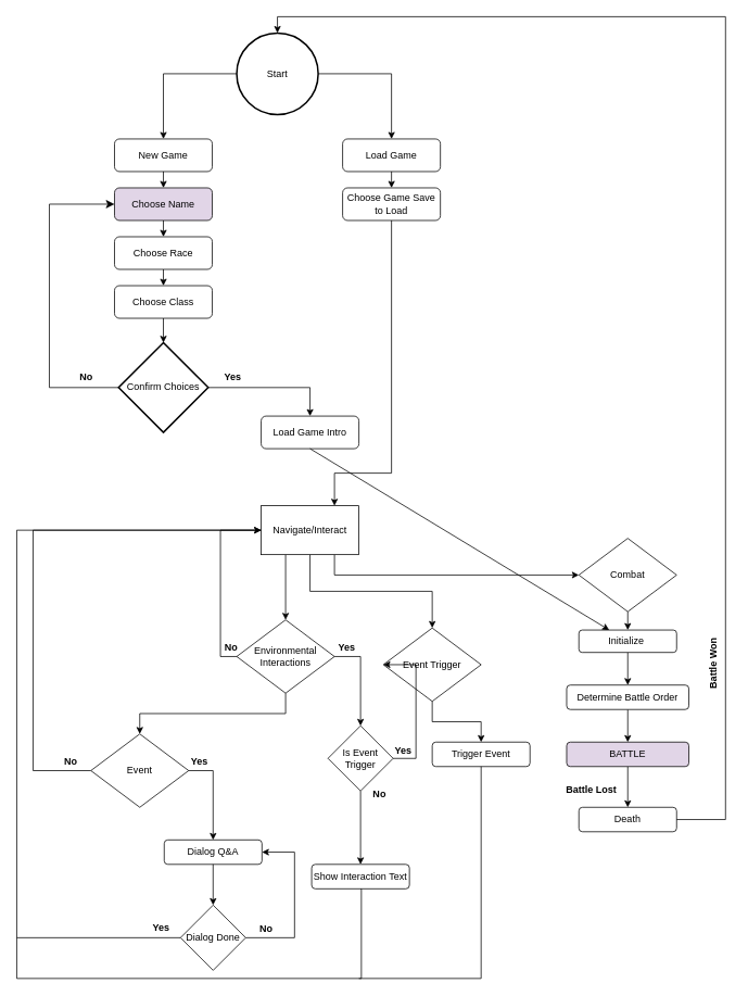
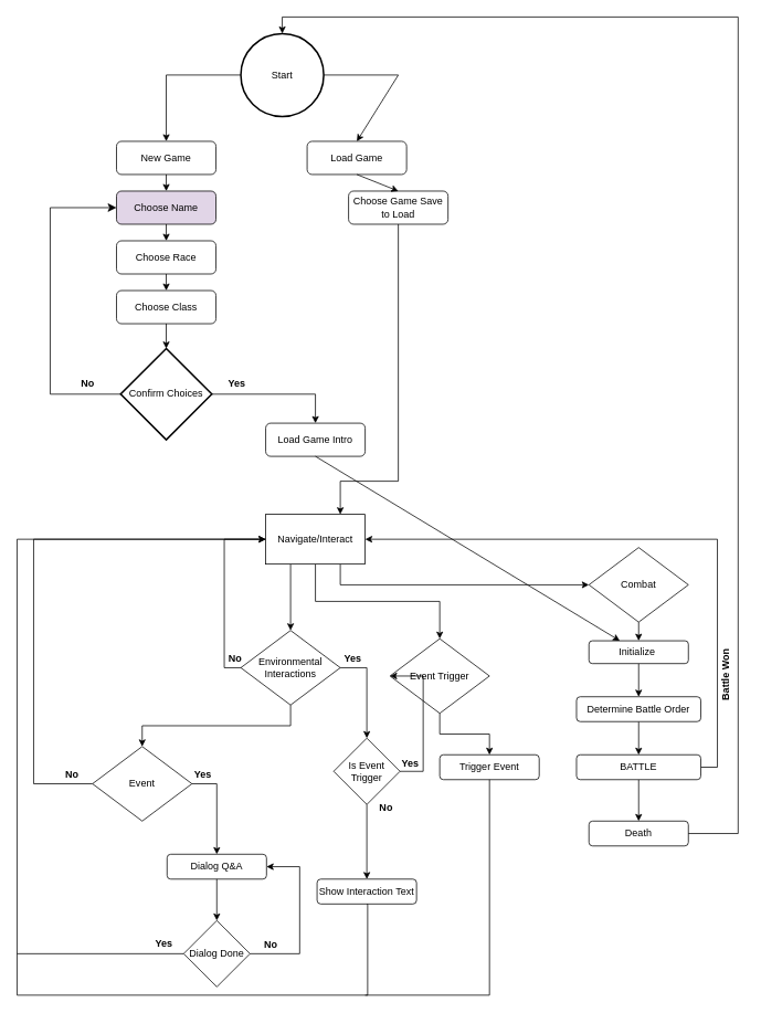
  <mxCell id="0" />
  <mxCell id="1" parent="0" />
  <mxCell id="2" value="New Game" style="rounded=1;whiteSpace=wrap;html=1;" parent="1" vertex="1"><mxGeometry x="140" y="170" width="120" height="40" as="geometry" /></mxCell>
  <mxCell id="3" value="" style="endArrow=classic;html=1;rounded=0;entryX=0.5;entryY=0;entryDx=0;entryDy=0;exitX=0;exitY=0.5;exitDx=0;exitDy=0;exitPerimeter=0;" parent="1" source="6" target="2" edge="1"><mxGeometry width="50" height="50" relative="1" as="geometry"><mxPoint x="280" y="90" as="sourcePoint" /><mxPoint x="330" y="170" as="targetPoint" /><Array as="points"><mxPoint x="200" y="90" /></Array></mxGeometry></mxCell>
- <mxCell id="4" value="Load Game" style="rounded=1;whiteSpace=wrap;html=1;" parent="1" vertex="1"><mxGeometry x="420" y="170" width="120" height="40" as="geometry" /></mxCell>
+ <mxCell id="4" value="Load Game" style="rounded=1;whiteSpace=wrap;html=1;" parent="1" vertex="1"><mxGeometry x="370" y="170" width="120" height="40" as="geometry" /></mxCell>
  <mxCell id="5" value="" style="endArrow=classic;html=1;rounded=0;entryX=0.5;entryY=0;entryDx=0;entryDy=0;exitX=1;exitY=0.5;exitDx=0;exitDy=0;exitPerimeter=0;" parent="1" source="6" target="4" edge="1"><mxGeometry width="50" height="50" relative="1" as="geometry"><mxPoint x="400" y="90" as="sourcePoint" /><mxPoint x="540" y="160" as="targetPoint" /><Array as="points"><mxPoint x="480" y="90" /></Array></mxGeometry></mxCell>
  <mxCell id="6" value="Start" style="strokeWidth=2;html=1;shape=mxgraph.flowchart.start_2;whiteSpace=wrap;" parent="1" vertex="1"><mxGeometry x="290" y="40" width="100" height="100" as="geometry" /></mxCell>
  <mxCell id="7" value="Choose Name" style="rounded=1;whiteSpace=wrap;html=1;fillColor=#e1d5e7;" parent="1" vertex="1"><mxGeometry x="140" y="230" width="120" height="40" as="geometry" /></mxCell>
  <mxCell id="8" value="Choose Race" style="rounded=1;whiteSpace=wrap;html=1;" parent="1" vertex="1"><mxGeometry x="140" y="290" width="120" height="40" as="geometry" /></mxCell>
  <mxCell id="9" value="Choose Class" style="rounded=1;whiteSpace=wrap;html=1;" parent="1" vertex="1"><mxGeometry x="140" y="350" width="120" height="40" as="geometry" /></mxCell>
  <mxCell id="10" value="" style="endArrow=classic;html=1;rounded=0;exitX=0.5;exitY=1;exitDx=0;exitDy=0;entryX=0.5;entryY=0;entryDx=0;entryDy=0;" parent="1" source="2" target="7" edge="1"><mxGeometry width="50" height="50" relative="1" as="geometry"><mxPoint x="350" y="340" as="sourcePoint" /><mxPoint x="400" y="290" as="targetPoint" /></mxGeometry></mxCell>
  <mxCell id="11" value="" style="endArrow=classic;html=1;rounded=0;exitX=0.5;exitY=1;exitDx=0;exitDy=0;entryX=0.5;entryY=0;entryDx=0;entryDy=0;" parent="1" source="7" target="8" edge="1"><mxGeometry width="50" height="50" relative="1" as="geometry"><mxPoint x="350" y="340" as="sourcePoint" /><mxPoint x="400" y="290" as="targetPoint" /></mxGeometry></mxCell>
  <mxCell id="12" value="" style="endArrow=classic;html=1;rounded=0;exitX=0.5;exitY=1;exitDx=0;exitDy=0;entryX=0.5;entryY=0;entryDx=0;entryDy=0;" parent="1" source="8" target="9" edge="1"><mxGeometry width="50" height="50" relative="1" as="geometry"><mxPoint x="310" y="390" as="sourcePoint" /><mxPoint x="360" y="340" as="targetPoint" /></mxGeometry></mxCell>
  <mxCell id="13" value="Confirm Choices" style="strokeWidth=2;html=1;shape=mxgraph.flowchart.decision;whiteSpace=wrap;" parent="1" vertex="1"><mxGeometry x="145" y="420" width="110" height="110" as="geometry" /></mxCell>
  <mxCell id="14" value="" style="endArrow=classic;html=1;rounded=0;exitX=1;exitY=0.5;exitDx=0;exitDy=0;exitPerimeter=0;entryX=0.5;entryY=0;entryDx=0;entryDy=0;" parent="1" source="13" target="21" edge="1"><mxGeometry width="50" height="50" relative="1" as="geometry"><mxPoint x="350" y="440" as="sourcePoint" /><mxPoint x="380" y="570" as="targetPoint" /><Array as="points"><mxPoint x="380" y="475" /></Array></mxGeometry></mxCell>
  <mxCell id="15" value="&lt;font style=&quot;font-size: 12px;&quot;&gt;Yes&lt;/font&gt;" style="text;strokeColor=none;fillColor=none;html=1;fontSize=24;fontStyle=1;verticalAlign=middle;align=center;" parent="1" vertex="1"><mxGeometry x="260" y="449" width="50" height="20" as="geometry" /></mxCell>
  <mxCell id="16" value="" style="edgeStyle=segmentEdgeStyle;endArrow=classic;html=1;curved=0;rounded=0;endSize=8;startSize=8;exitX=0;exitY=0.5;exitDx=0;exitDy=0;exitPerimeter=0;entryX=0;entryY=0.5;entryDx=0;entryDy=0;" parent="1" source="13" target="7" edge="1"><mxGeometry width="50" height="50" relative="1" as="geometry"><mxPoint x="350" y="440" as="sourcePoint" /><mxPoint x="90" y="250" as="targetPoint" /><Array as="points"><mxPoint x="60" y="475" /><mxPoint x="60" y="250" /></Array></mxGeometry></mxCell>
  <mxCell id="17" value="&lt;span style=&quot;font-size: 12px;&quot;&gt;No&lt;/span&gt;" style="text;strokeColor=none;fillColor=none;html=1;fontSize=24;fontStyle=1;verticalAlign=middle;align=center;" parent="1" vertex="1"><mxGeometry x="80" y="449" width="50" height="20" as="geometry" /></mxCell>
  <mxCell id="18" value="Choose Game Save to Load" style="rounded=1;whiteSpace=wrap;html=1;" parent="1" vertex="1"><mxGeometry x="420" y="230" width="120" height="40" as="geometry" /></mxCell>
  <mxCell id="19" value="" style="endArrow=classic;html=1;rounded=0;exitX=0.5;exitY=1;exitDx=0;exitDy=0;entryX=0.5;entryY=0;entryDx=0;entryDy=0;" parent="1" source="4" target="18" edge="1"><mxGeometry width="50" height="50" relative="1" as="geometry"><mxPoint x="350" y="340" as="sourcePoint" /><mxPoint x="400" y="290" as="targetPoint" /></mxGeometry></mxCell>
  <mxCell id="20" value="" style="endArrow=classic;html=1;rounded=0;exitX=0.5;exitY=1;exitDx=0;exitDy=0;entryX=0.5;entryY=0;entryDx=0;entryDy=0;entryPerimeter=0;" parent="1" source="9" target="13" edge="1"><mxGeometry width="50" height="50" relative="1" as="geometry"><mxPoint x="350" y="440" as="sourcePoint" /><mxPoint x="400" y="390" as="targetPoint" /></mxGeometry></mxCell>
  <mxCell id="21" value="Load Game Intro" style="rounded=1;whiteSpace=wrap;html=1;" parent="1" vertex="1"><mxGeometry x="320" y="510" width="120" height="40" as="geometry" /></mxCell>
  <mxCell id="22" style="edgeStyle=orthogonalEdgeStyle;rounded=0;orthogonalLoop=1;jettySize=auto;html=1;exitX=0.25;exitY=1;exitDx=0;exitDy=0;entryX=0.5;entryY=0;entryDx=0;entryDy=0;" parent="1" source="25" target="29" edge="1"><mxGeometry relative="1" as="geometry" /></mxCell>
  <mxCell id="23" style="edgeStyle=orthogonalEdgeStyle;rounded=0;orthogonalLoop=1;jettySize=auto;html=1;exitX=0.75;exitY=1;exitDx=0;exitDy=0;entryX=0;entryY=0.5;entryDx=0;entryDy=0;" parent="1" source="25" target="33" edge="1"><mxGeometry relative="1" as="geometry" /></mxCell>
  <mxCell id="24" style="edgeStyle=orthogonalEdgeStyle;rounded=0;orthogonalLoop=1;jettySize=auto;html=1;exitX=0.5;exitY=1;exitDx=0;exitDy=0;entryX=0.5;entryY=0;entryDx=0;entryDy=0;" parent="1" source="25" target="35" edge="1"><mxGeometry relative="1" as="geometry" /></mxCell>
  <mxCell id="25" value="Navigate/Interact" style="rounded=0;whiteSpace=wrap;html=1;" parent="1" vertex="1"><mxGeometry x="320" y="620" width="120" height="60" as="geometry" /></mxCell>
  <mxCell id="26" value="" style="endArrow=classic;html=1;rounded=0;exitX=0.5;exitY=1;exitDx=0;exitDy=0;" parent="1" source="21" target="57" edge="1"><mxGeometry width="50" height="50" relative="1" as="geometry"><mxPoint x="440" y="630" as="sourcePoint" /><mxPoint x="490" y="580" as="targetPoint" /></mxGeometry></mxCell>
  <mxCell id="27" value="" style="endArrow=classic;html=1;rounded=0;exitX=0.5;exitY=1;exitDx=0;exitDy=0;entryX=0.75;entryY=0;entryDx=0;entryDy=0;" parent="1" source="18" target="25" edge="1"><mxGeometry width="50" height="50" relative="1" as="geometry"><mxPoint x="440" y="430" as="sourcePoint" /><mxPoint x="490" y="380" as="targetPoint" /><Array as="points"><mxPoint x="480" y="580" /><mxPoint x="410" y="580" /></Array></mxGeometry></mxCell>
  <mxCell id="28" style="edgeStyle=orthogonalEdgeStyle;rounded=0;orthogonalLoop=1;jettySize=auto;html=1;exitX=0.5;exitY=1;exitDx=0;exitDy=0;entryX=0.5;entryY=0;entryDx=0;entryDy=0;" parent="1" source="29" target="31" edge="1"><mxGeometry relative="1" as="geometry" /></mxCell>
  <mxCell id="29" value="Environmental Interactions" style="rhombus;whiteSpace=wrap;html=1;" parent="1" vertex="1"><mxGeometry x="290" y="760" width="120" height="90" as="geometry" /></mxCell>
  <mxCell id="30" style="edgeStyle=orthogonalEdgeStyle;rounded=0;orthogonalLoop=1;jettySize=auto;html=1;exitX=0;exitY=0.5;exitDx=0;exitDy=0;entryX=0;entryY=0.5;entryDx=0;entryDy=0;" parent="1" source="31" target="25" edge="1"><mxGeometry relative="1" as="geometry"><mxPoint x="60" y="650" as="targetPoint" /><Array as="points"><mxPoint x="40" y="945" /><mxPoint x="40" y="650" /></Array></mxGeometry></mxCell>
  <mxCell id="31" value="Event" style="rhombus;whiteSpace=wrap;html=1;" parent="1" vertex="1"><mxGeometry x="111" y="900" width="120" height="90" as="geometry" /></mxCell>
  <mxCell id="32" style="edgeStyle=orthogonalEdgeStyle;rounded=0;orthogonalLoop=1;jettySize=auto;html=1;exitX=0.5;exitY=1;exitDx=0;exitDy=0;entryX=0.5;entryY=0;entryDx=0;entryDy=0;" parent="1" source="33" target="57" edge="1"><mxGeometry relative="1" as="geometry" /></mxCell>
  <mxCell id="33" value="Combat" style="rhombus;whiteSpace=wrap;html=1;" parent="1" vertex="1"><mxGeometry x="710" y="660" width="120" height="90" as="geometry" /></mxCell>
  <mxCell id="34" style="edgeStyle=orthogonalEdgeStyle;rounded=0;orthogonalLoop=1;jettySize=auto;html=1;exitX=0.5;exitY=1;exitDx=0;exitDy=0;entryX=0.5;entryY=0;entryDx=0;entryDy=0;" parent="1" source="35" target="67" edge="1"><mxGeometry relative="1" as="geometry" /></mxCell>
  <mxCell id="35" value="Event Trigger" style="rhombus;whiteSpace=wrap;html=1;" parent="1" vertex="1"><mxGeometry x="470" y="770" width="120" height="90" as="geometry" /></mxCell>
  <mxCell id="36" value="&lt;span style=&quot;font-size: 12px;&quot;&gt;No&lt;/span&gt;" style="text;strokeColor=none;fillColor=none;html=1;fontSize=24;fontStyle=1;verticalAlign=middle;align=center;" parent="1" vertex="1"><mxGeometry x="61" y="920" width="50" height="20" as="geometry" /></mxCell>
  <mxCell id="37" value="&lt;span style=&quot;font-size: 12px;&quot;&gt;No&lt;/span&gt;" style="text;strokeColor=none;fillColor=none;html=1;fontSize=24;fontStyle=1;verticalAlign=middle;align=center;" parent="1" vertex="1"><mxGeometry x="258" y="780" width="50" height="20" as="geometry" /></mxCell>
  <mxCell id="38" value="Dialog Q&amp;amp;A" style="rounded=1;whiteSpace=wrap;html=1;" parent="1" vertex="1"><mxGeometry x="201" y="1030" width="120" height="30" as="geometry" /></mxCell>
  <mxCell id="39" value="&lt;font style=&quot;font-size: 12px;&quot;&gt;Yes&lt;/font&gt;" style="text;strokeColor=none;fillColor=none;html=1;fontSize=24;fontStyle=1;verticalAlign=middle;align=center;" parent="1" vertex="1"><mxGeometry x="219" y="920" width="50" height="20" as="geometry" /></mxCell>
  <mxCell id="40" value="" style="endArrow=classic;html=1;rounded=0;exitX=1;exitY=0.5;exitDx=0;exitDy=0;entryX=0.5;entryY=0;entryDx=0;entryDy=0;" parent="1" source="31" target="38" edge="1"><mxGeometry width="50" height="50" relative="1" as="geometry"><mxPoint x="231" y="960" as="sourcePoint" /><mxPoint x="281" y="910" as="targetPoint" /><Array as="points"><mxPoint x="261" y="945" /></Array></mxGeometry></mxCell>
  <mxCell id="41" value="Dialog Done" style="rhombus;whiteSpace=wrap;html=1;" parent="1" vertex="1"><mxGeometry x="221" y="1110" width="80" height="80" as="geometry" /></mxCell>
  <mxCell id="42" value="&lt;font style=&quot;font-size: 12px;&quot;&gt;Yes&lt;/font&gt;" style="text;strokeColor=none;fillColor=none;html=1;fontSize=24;fontStyle=1;verticalAlign=middle;align=center;" parent="1" vertex="1"><mxGeometry x="172" y="1124" width="50" height="20" as="geometry" /></mxCell>
  <mxCell id="43" value="" style="endArrow=classic;html=1;rounded=0;exitX=0.5;exitY=1;exitDx=0;exitDy=0;entryX=0.5;entryY=0;entryDx=0;entryDy=0;" parent="1" source="38" target="41" edge="1"><mxGeometry width="50" height="50" relative="1" as="geometry"><mxPoint x="231" y="1030" as="sourcePoint" /><mxPoint x="281" y="980" as="targetPoint" /></mxGeometry></mxCell>
  <mxCell id="44" value="&lt;span style=&quot;font-size: 12px;&quot;&gt;No&lt;/span&gt;" style="text;strokeColor=none;fillColor=none;html=1;fontSize=24;fontStyle=1;verticalAlign=middle;align=center;" parent="1" vertex="1"><mxGeometry x="301" y="1125" width="50" height="20" as="geometry" /></mxCell>
  <mxCell id="45" value="" style="endArrow=classic;html=1;rounded=0;exitX=1;exitY=0.5;exitDx=0;exitDy=0;entryX=1;entryY=0.5;entryDx=0;entryDy=0;" parent="1" source="41" target="38" edge="1"><mxGeometry width="50" height="50" relative="1" as="geometry"><mxPoint x="231" y="1030" as="sourcePoint" /><mxPoint x="281" y="980" as="targetPoint" /><Array as="points"><mxPoint x="361" y="1150" /><mxPoint x="361" y="1045" /></Array></mxGeometry></mxCell>
  <mxCell id="46" value="" style="endArrow=none;html=1;rounded=0;exitX=0;exitY=0.5;exitDx=0;exitDy=0;entryX=0;entryY=0.5;entryDx=0;entryDy=0;" parent="1" source="29" target="25" edge="1"><mxGeometry width="50" height="50" relative="1" as="geometry"><mxPoint x="370" y="760" as="sourcePoint" /><mxPoint x="420" y="710" as="targetPoint" /><Array as="points"><mxPoint x="270" y="805" /><mxPoint x="270" y="650" /></Array></mxGeometry></mxCell>
  <mxCell id="47" value="" style="endArrow=classic;html=1;rounded=0;exitX=1;exitY=0.5;exitDx=0;exitDy=0;entryX=0.5;entryY=0;entryDx=0;entryDy=0;" parent="1" source="29" target="49" edge="1"><mxGeometry width="50" height="50" relative="1" as="geometry"><mxPoint x="412" y="805" as="sourcePoint" /><mxPoint x="442" y="890" as="targetPoint" /><Array as="points"><mxPoint x="442" y="805" /></Array></mxGeometry></mxCell>
  <mxCell id="48" style="edgeStyle=orthogonalEdgeStyle;rounded=0;orthogonalLoop=1;jettySize=auto;html=1;exitX=0.5;exitY=1;exitDx=0;exitDy=0;entryX=0.5;entryY=0;entryDx=0;entryDy=0;" parent="1" source="49" target="69" edge="1"><mxGeometry relative="1" as="geometry"><mxPoint x="443" y="1060" as="targetPoint" /></mxGeometry></mxCell>
  <mxCell id="49" value="Is Event Trigger" style="rhombus;whiteSpace=wrap;html=1;" parent="1" vertex="1"><mxGeometry x="402" y="890" width="80" height="80" as="geometry" /></mxCell>
  <mxCell id="50" value="&lt;font style=&quot;font-size: 12px;&quot;&gt;Yes&lt;/font&gt;" style="text;strokeColor=none;fillColor=none;html=1;fontSize=24;fontStyle=1;verticalAlign=middle;align=center;" parent="1" vertex="1"><mxGeometry x="469" y="907" width="50" height="20" as="geometry" /></mxCell>
  <mxCell id="51" value="" style="endArrow=classic;html=1;rounded=0;exitX=1;exitY=0.5;exitDx=0;exitDy=0;entryX=0;entryY=0.5;entryDx=0;entryDy=0;" parent="1" source="49" target="35" edge="1"><mxGeometry width="50" height="50" relative="1" as="geometry"><mxPoint x="490" y="890" as="sourcePoint" /><mxPoint x="540" y="840" as="targetPoint" /><Array as="points"><mxPoint x="510" y="930" /><mxPoint x="510" y="815" /></Array></mxGeometry></mxCell>
  <mxCell id="52" value="&lt;span style=&quot;font-size: 12px;&quot;&gt;No&lt;/span&gt;" style="text;strokeColor=none;fillColor=none;html=1;fontSize=24;fontStyle=1;verticalAlign=middle;align=center;" parent="1" vertex="1"><mxGeometry x="440" y="960" width="50" height="20" as="geometry" /></mxCell>
  <mxCell id="53" value="&lt;font style=&quot;font-size: 12px;&quot;&gt;Yes&lt;/font&gt;" style="text;strokeColor=none;fillColor=none;html=1;fontSize=24;fontStyle=1;verticalAlign=middle;align=center;" parent="1" vertex="1"><mxGeometry x="400" y="780" width="50" height="20" as="geometry" /></mxCell>
  <mxCell id="54" value="&lt;font style=&quot;font-size: 12px;&quot;&gt;Battle Won&lt;/font&gt;" style="text;strokeColor=none;fillColor=none;html=1;fontSize=24;fontStyle=1;verticalAlign=middle;align=center;rotation=-90;" parent="1" vertex="1"><mxGeometry x="846" y="804" width="50" height="20" as="geometry" /></mxCell>
  <mxCell id="55" style="edgeStyle=orthogonalEdgeStyle;rounded=0;orthogonalLoop=1;jettySize=auto;html=1;entryX=0;entryY=0.5;entryDx=0;entryDy=0;exitX=0.5;exitY=1;exitDx=0;exitDy=0;" parent="1" source="69" target="25" edge="1"><mxGeometry relative="1" as="geometry"><mxPoint x="443" y="1110" as="sourcePoint" /><Array as="points"><mxPoint x="443" y="1200" /><mxPoint x="20" y="1200" /><mxPoint x="20" y="650" /></Array></mxGeometry></mxCell>
  <mxCell id="56" style="edgeStyle=orthogonalEdgeStyle;rounded=0;orthogonalLoop=1;jettySize=auto;html=1;exitX=0.5;exitY=1;exitDx=0;exitDy=0;entryX=0.5;entryY=0;entryDx=0;entryDy=0;" parent="1" source="57" target="59" edge="1"><mxGeometry relative="1" as="geometry" /></mxCell>
  <mxCell id="57" value="Initialize&amp;nbsp;" style="rounded=1;whiteSpace=wrap;html=1;" parent="1" vertex="1"><mxGeometry x="710" y="772.5" width="120" height="27.5" as="geometry" /></mxCell>
  <mxCell id="58" style="edgeStyle=orthogonalEdgeStyle;rounded=0;orthogonalLoop=1;jettySize=auto;html=1;exitX=0.5;exitY=1;exitDx=0;exitDy=0;entryX=0.5;entryY=0;entryDx=0;entryDy=0;" parent="1" source="59" target="62" edge="1"><mxGeometry relative="1" as="geometry" /></mxCell>
  <mxCell id="59" value="Determine Battle Order" style="rounded=1;whiteSpace=wrap;html=1;" parent="1" vertex="1"><mxGeometry x="695" y="840" width="150" height="30" as="geometry" /></mxCell>
+ <mxCell id="60" style="edgeStyle=orthogonalEdgeStyle;rounded=0;orthogonalLoop=1;jettySize=auto;html=1;exitX=1;exitY=0.5;exitDx=0;exitDy=0;entryX=1;entryY=0.5;entryDx=0;entryDy=0;" parent="1" source="62" target="25" edge="1"><mxGeometry relative="1" as="geometry" /></mxCell>
  <mxCell id="61" style="edgeStyle=orthogonalEdgeStyle;rounded=0;orthogonalLoop=1;jettySize=auto;html=1;exitX=0.5;exitY=1;exitDx=0;exitDy=0;entryX=0.5;entryY=0;entryDx=0;entryDy=0;" parent="1" source="62" target="63" edge="1"><mxGeometry relative="1" as="geometry" /></mxCell>
- <mxCell id="62" value="BATTLE" style="rounded=1;whiteSpace=wrap;html=1;fillColor=#e1d5e7;" parent="1" vertex="1"><mxGeometry x="695" y="910" width="150" height="30" as="geometry" /></mxCell>
+ <mxCell id="62" value="BATTLE" style="rounded=1;whiteSpace=wrap;html=1;" parent="1" vertex="1"><mxGeometry x="695" y="910" width="150" height="30" as="geometry" /></mxCell>
  <mxCell id="63" value="Death" style="rounded=1;whiteSpace=wrap;html=1;" parent="1" vertex="1"><mxGeometry x="710" y="990" width="120" height="30" as="geometry" /></mxCell>
- <mxCell id="64" value="&lt;font style=&quot;font-size: 12px;&quot;&gt;Battle Lost&lt;/font&gt;" style="text;strokeColor=none;fillColor=none;html=1;fontSize=24;fontStyle=1;verticalAlign=middle;align=center;" parent="1" vertex="1"><mxGeometry x="700" y="955" width="50" height="20" as="geometry" /></mxCell>
  <mxCell id="65" style="edgeStyle=orthogonalEdgeStyle;rounded=0;orthogonalLoop=1;jettySize=auto;html=1;exitX=1;exitY=0.5;exitDx=0;exitDy=0;entryX=0.5;entryY=0;entryDx=0;entryDy=0;entryPerimeter=0;" parent="1" source="63" target="6" edge="1"><mxGeometry relative="1" as="geometry"><Array as="points"><mxPoint x="890" y="1005" /><mxPoint x="890" y="20" /><mxPoint x="340" y="20" /></Array></mxGeometry></mxCell>
  <mxCell id="66" value="" style="endArrow=none;html=1;rounded=0;entryX=0;entryY=0.5;entryDx=0;entryDy=0;" parent="1" target="41" edge="1"><mxGeometry width="50" height="50" relative="1" as="geometry"><mxPoint x="20" y="1150" as="sourcePoint" /><mxPoint x="510" y="880" as="targetPoint" /></mxGeometry></mxCell>
  <mxCell id="67" value="Trigger Event" style="rounded=1;whiteSpace=wrap;html=1;" parent="1" vertex="1"><mxGeometry x="530" y="910" width="120" height="30" as="geometry" /></mxCell>
  <mxCell id="68" value="" style="endArrow=none;html=1;rounded=0;entryX=0.5;entryY=1;entryDx=0;entryDy=0;" parent="1" target="67" edge="1"><mxGeometry width="50" height="50" relative="1" as="geometry"><mxPoint x="440" y="1200" as="sourcePoint" /><mxPoint x="510" y="880" as="targetPoint" /><Array as="points"><mxPoint x="590" y="1200" /></Array></mxGeometry></mxCell>
  <mxCell id="69" value="Show Interaction Text" style="rounded=1;whiteSpace=wrap;html=1;" parent="1" vertex="1"><mxGeometry x="382" y="1060" width="120" height="30" as="geometry" /></mxCell>
